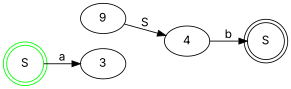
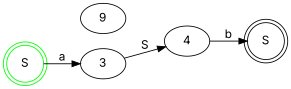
  digraph {
    fontname=Inter
    rankdir=LR
    node [fontname=Inter]
    edge [fontname=Inter]
    n1 [label=9]
    n2 [color=green label=S shape=doublecircle]
    3
    4
    n5 [label=S shape=doublecircle]
    n2 -> 3 [label=a]
-   n1 -> 4 [label=S]
+   3 -> 4 [label=S]
    4 -> n5 [label=b]
  }
